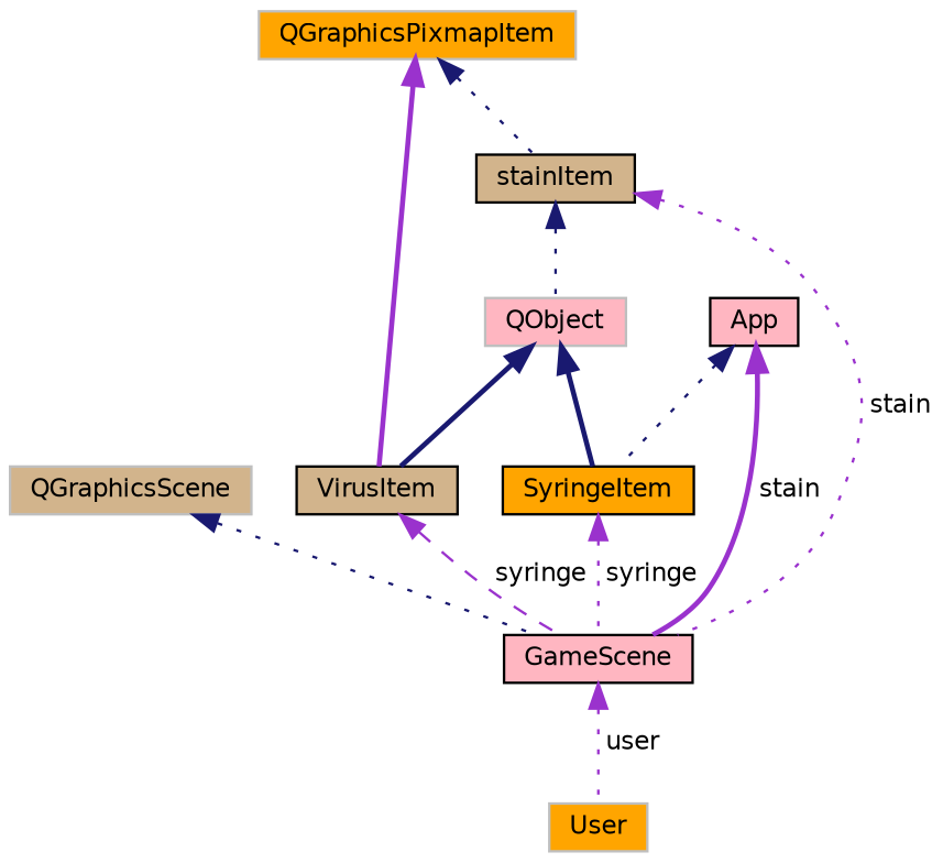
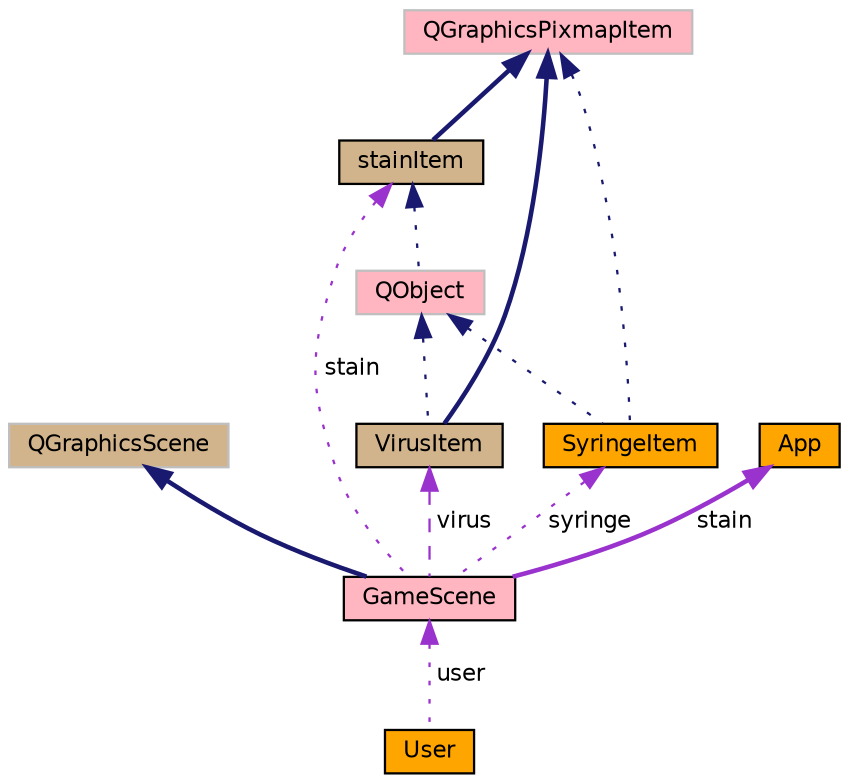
  digraph {
    fontname="DejaVu Sans"
    node [color=black fillcolor=lightpink fontname="DejaVu Sans" fontsize=10 shape=record style=filled]
    edge [color=midnightblue dir=back fontname="DejaVu Sans" fontsize=10 labelfontname=Helvetica labelfontsize=10 style=dotted]
    n1 [fontcolor=black height=0.2 label=GameScene width=0.4]
-   n2 [color=grey75 fillcolor=orange height=0.2 label=User width=0.4]
+   n2 [fillcolor=orange height=0.2 label=User width=0.4]
    n3 [color=grey75 fillcolor=tan height=0.2 label=QGraphicsScene width=0.4]
    n4 [fillcolor=orange height=0.2 label=SyringeItem width=0.4]
    n5 [color=grey75 height=0.2 label=QObject width=0.4]
    n6 [fillcolor=tan height=0.2 label=VirusItem width=0.4]
    n7 [fillcolor=tan height=0.2 label=stainItem width=0.4]
-   n8 [color=grey75 fillcolor=orange height=0.2 label=QGraphicsPixmapItem width=0.4]
-   n9 [height=0.2 label=App width=0.4]
+   n8 [color=grey75 height=0.2 label=QGraphicsPixmapItem width=0.4]
+   n9 [fillcolor=orange height=0.2 label=App width=0.4]
    n1 -> n2 [color=darkorchid3 label=" user"]
-   n3 -> n1
+   n3 -> n1 [style=bold]
    n4 -> n1 [color=darkorchid3 label=" syringe"]
-   n5 -> n4 [style=bold]
-   n5 -> n6 [style=bold]
-   n6 -> n1 [color=darkorchid3 label=" syringe" style=dashed]
+   n5 -> n4
+   n5 -> n6
+   n6 -> n1 [color=darkorchid3 label=" virus" style=dashed]
    n7 -> n1 [color=darkorchid3 label=" stain"]
    n7 -> n5
-   n9 -> n4
-   n8 -> n6 [color=darkorchid3 style=bold]
-   n8 -> n7
+   n8 -> n4
+   n8 -> n6 [style=bold]
+   n8 -> n7 [style=bold]
    n9 -> n1 [color=darkorchid3 label=" stain" style=bold]
  }
